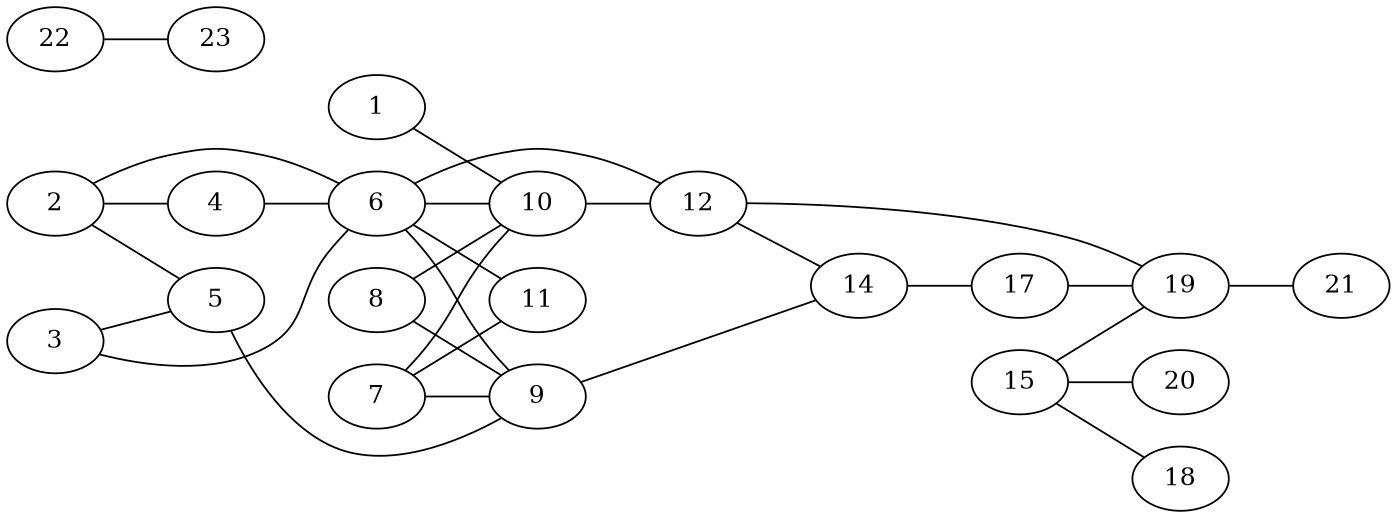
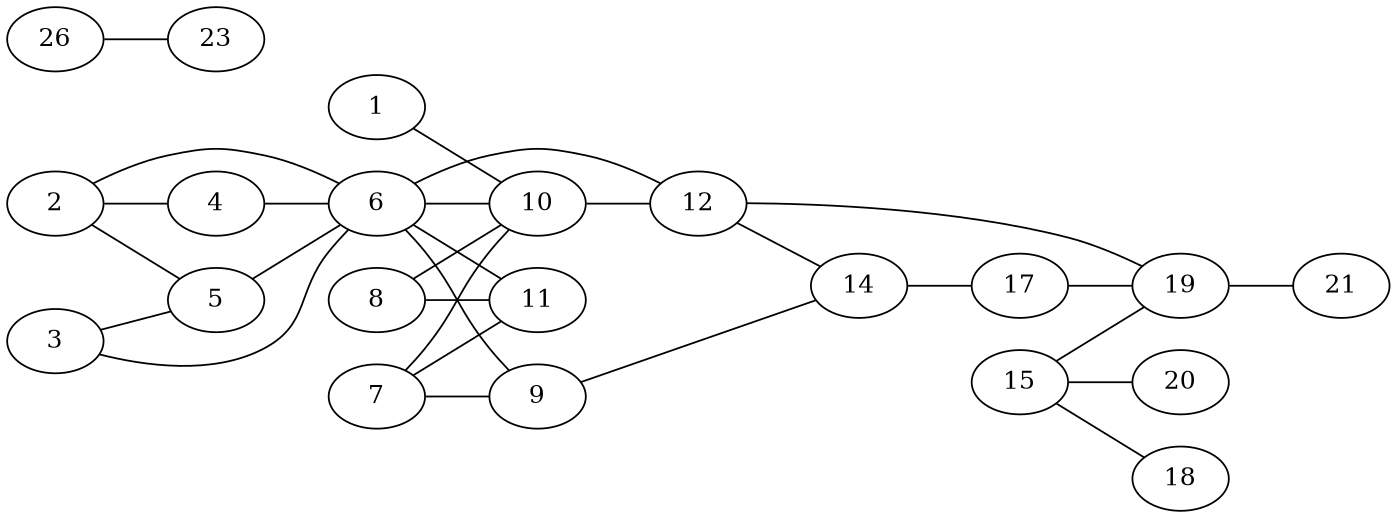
  graph {
    rankdir=LR
    1
    10
    12
    14
    19
    2
    4
    5
    6
    9
    11
    8
    3
    17
    21
    7
    15
    18
    20
-   22
+   22 [label=26]
    23
    1 -- 10
    10 -- 12
    12 -- 14
    12 -- 19
    14 -- 17
    19 -- 21
    2 -- 4
    2 -- 5
    2 -- 6
    4 -- 6
-   5 -- 9
+   5 -- 6
    6 -- 10
    6 -- 12
    6 -- 9
    6 -- 11
    9 -- 14
    8 -- 10
-   8 -- 9
+   8 -- 11
    3 -- 5
    3 -- 6
    17 -- 19
    7 -- 10
    7 -- 9
    7 -- 11
    15 -- 19
    15 -- 18
    15 -- 20
    22 -- 23
  }
